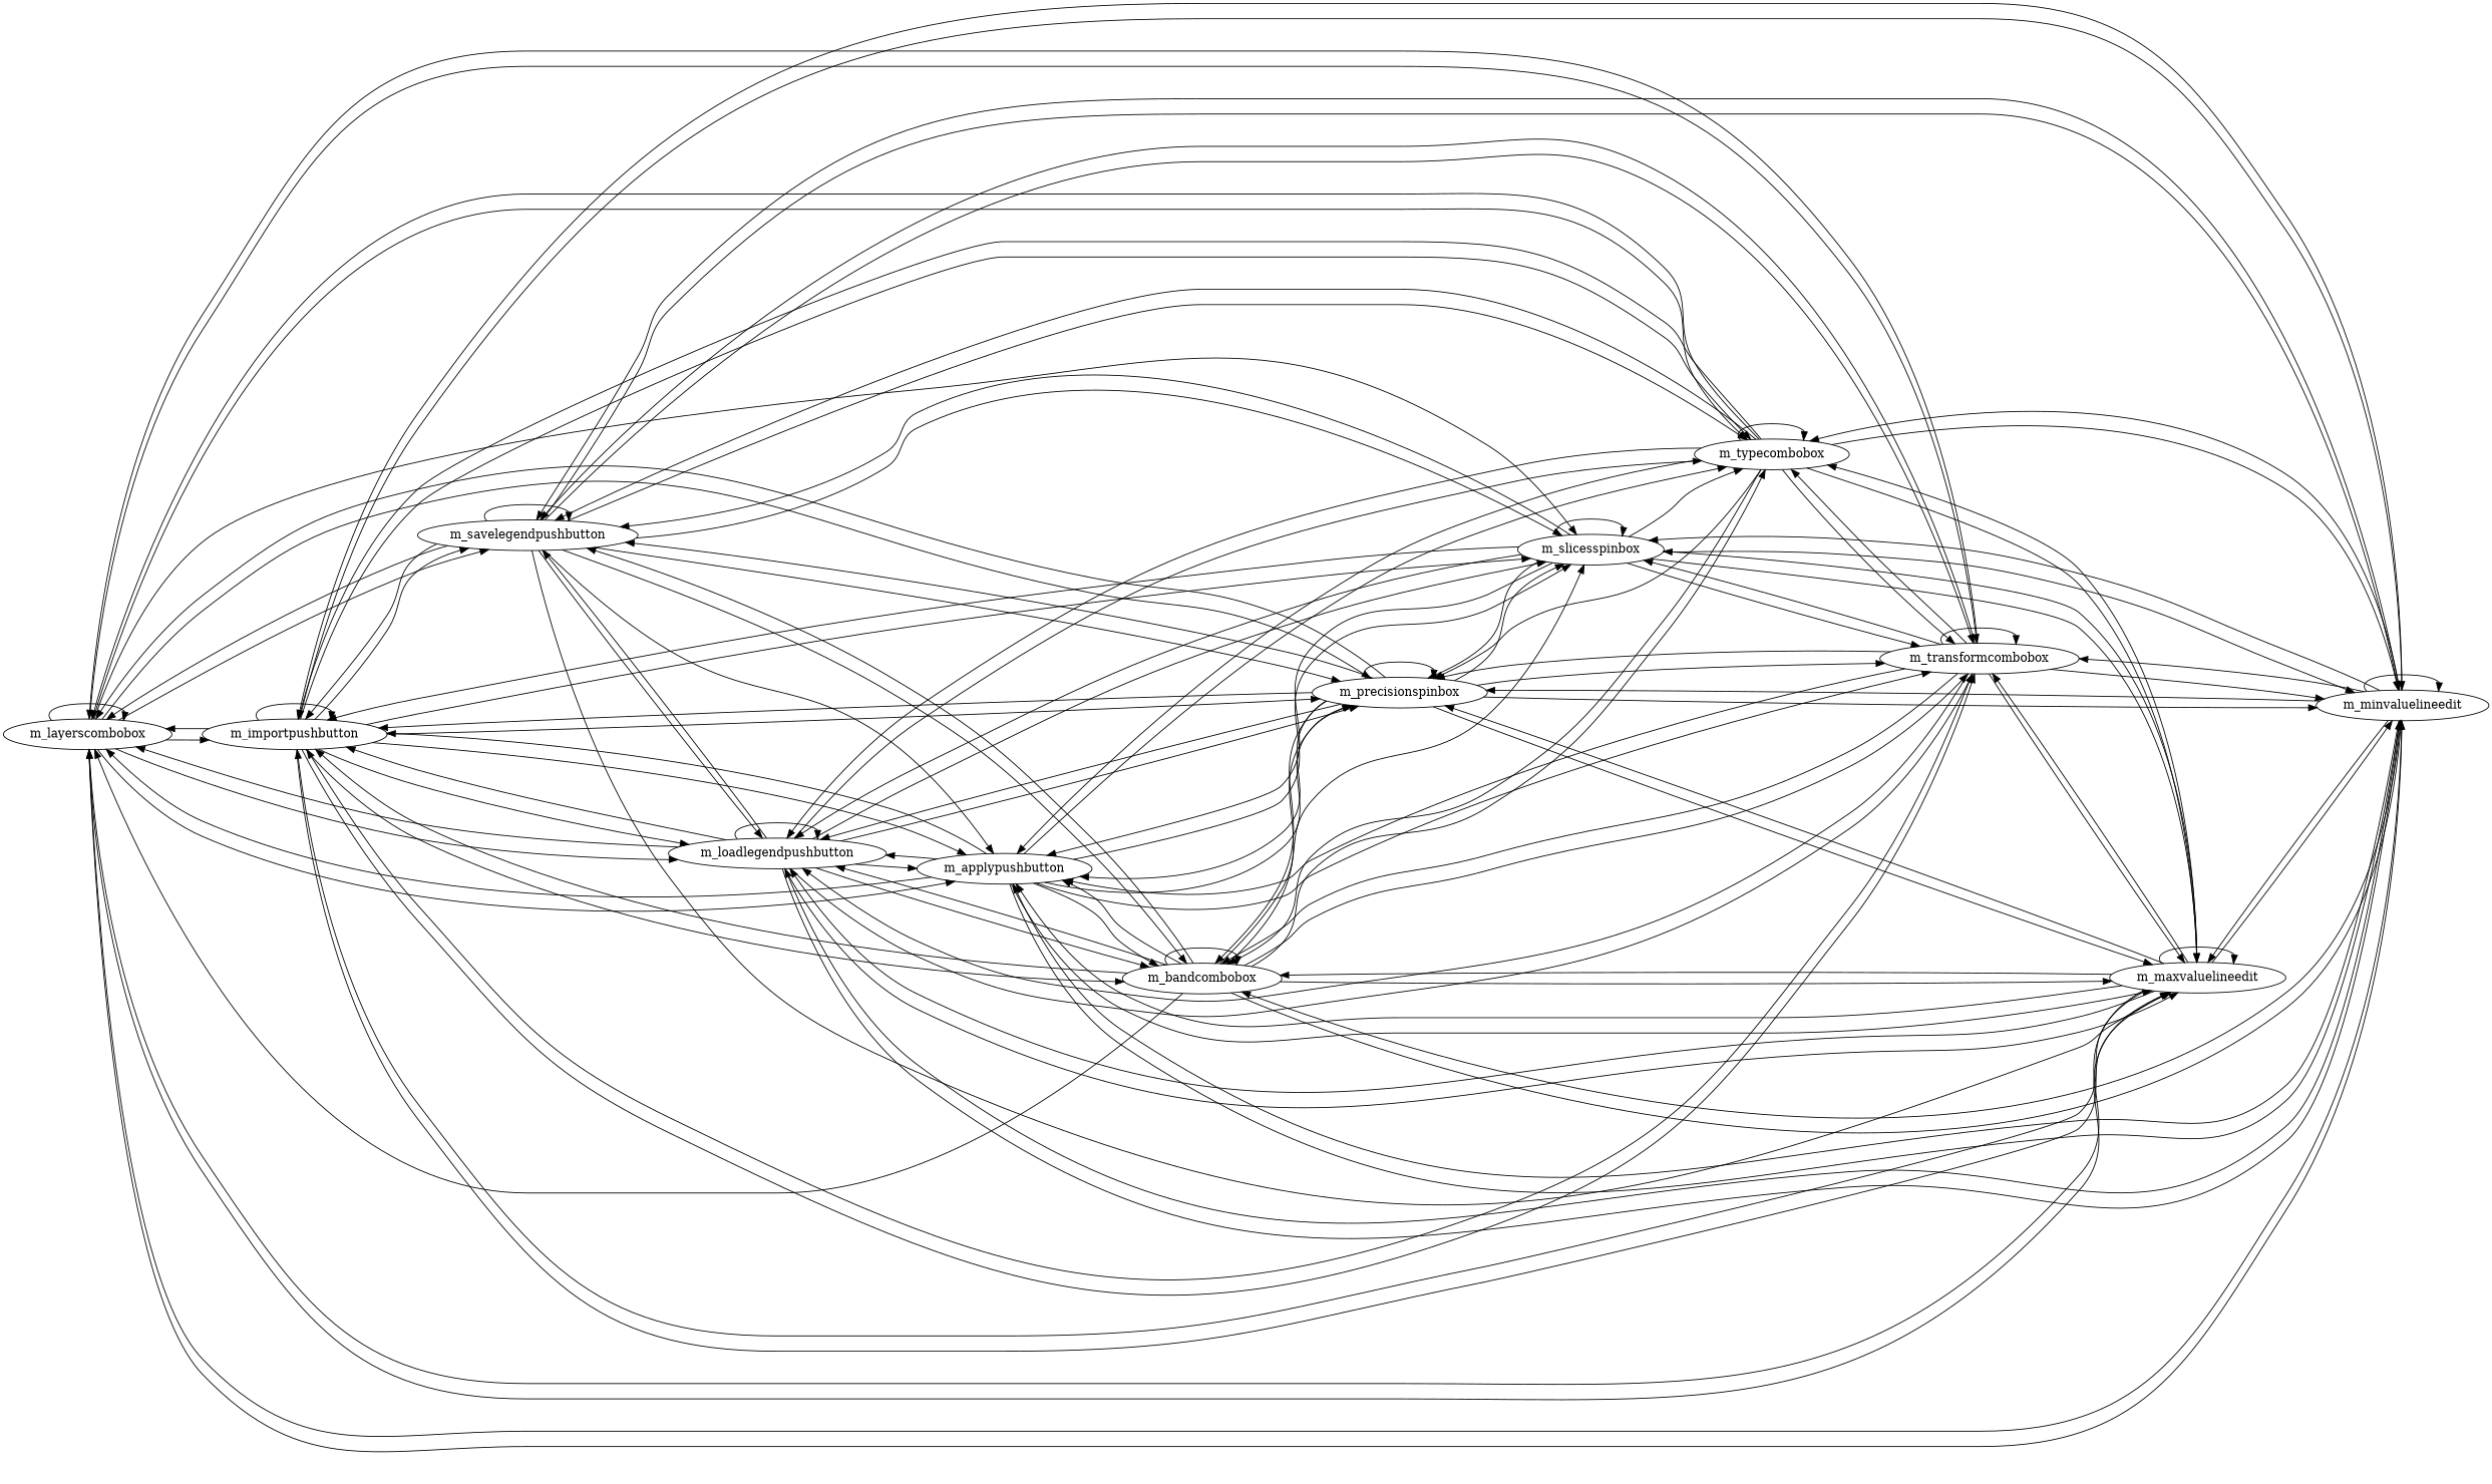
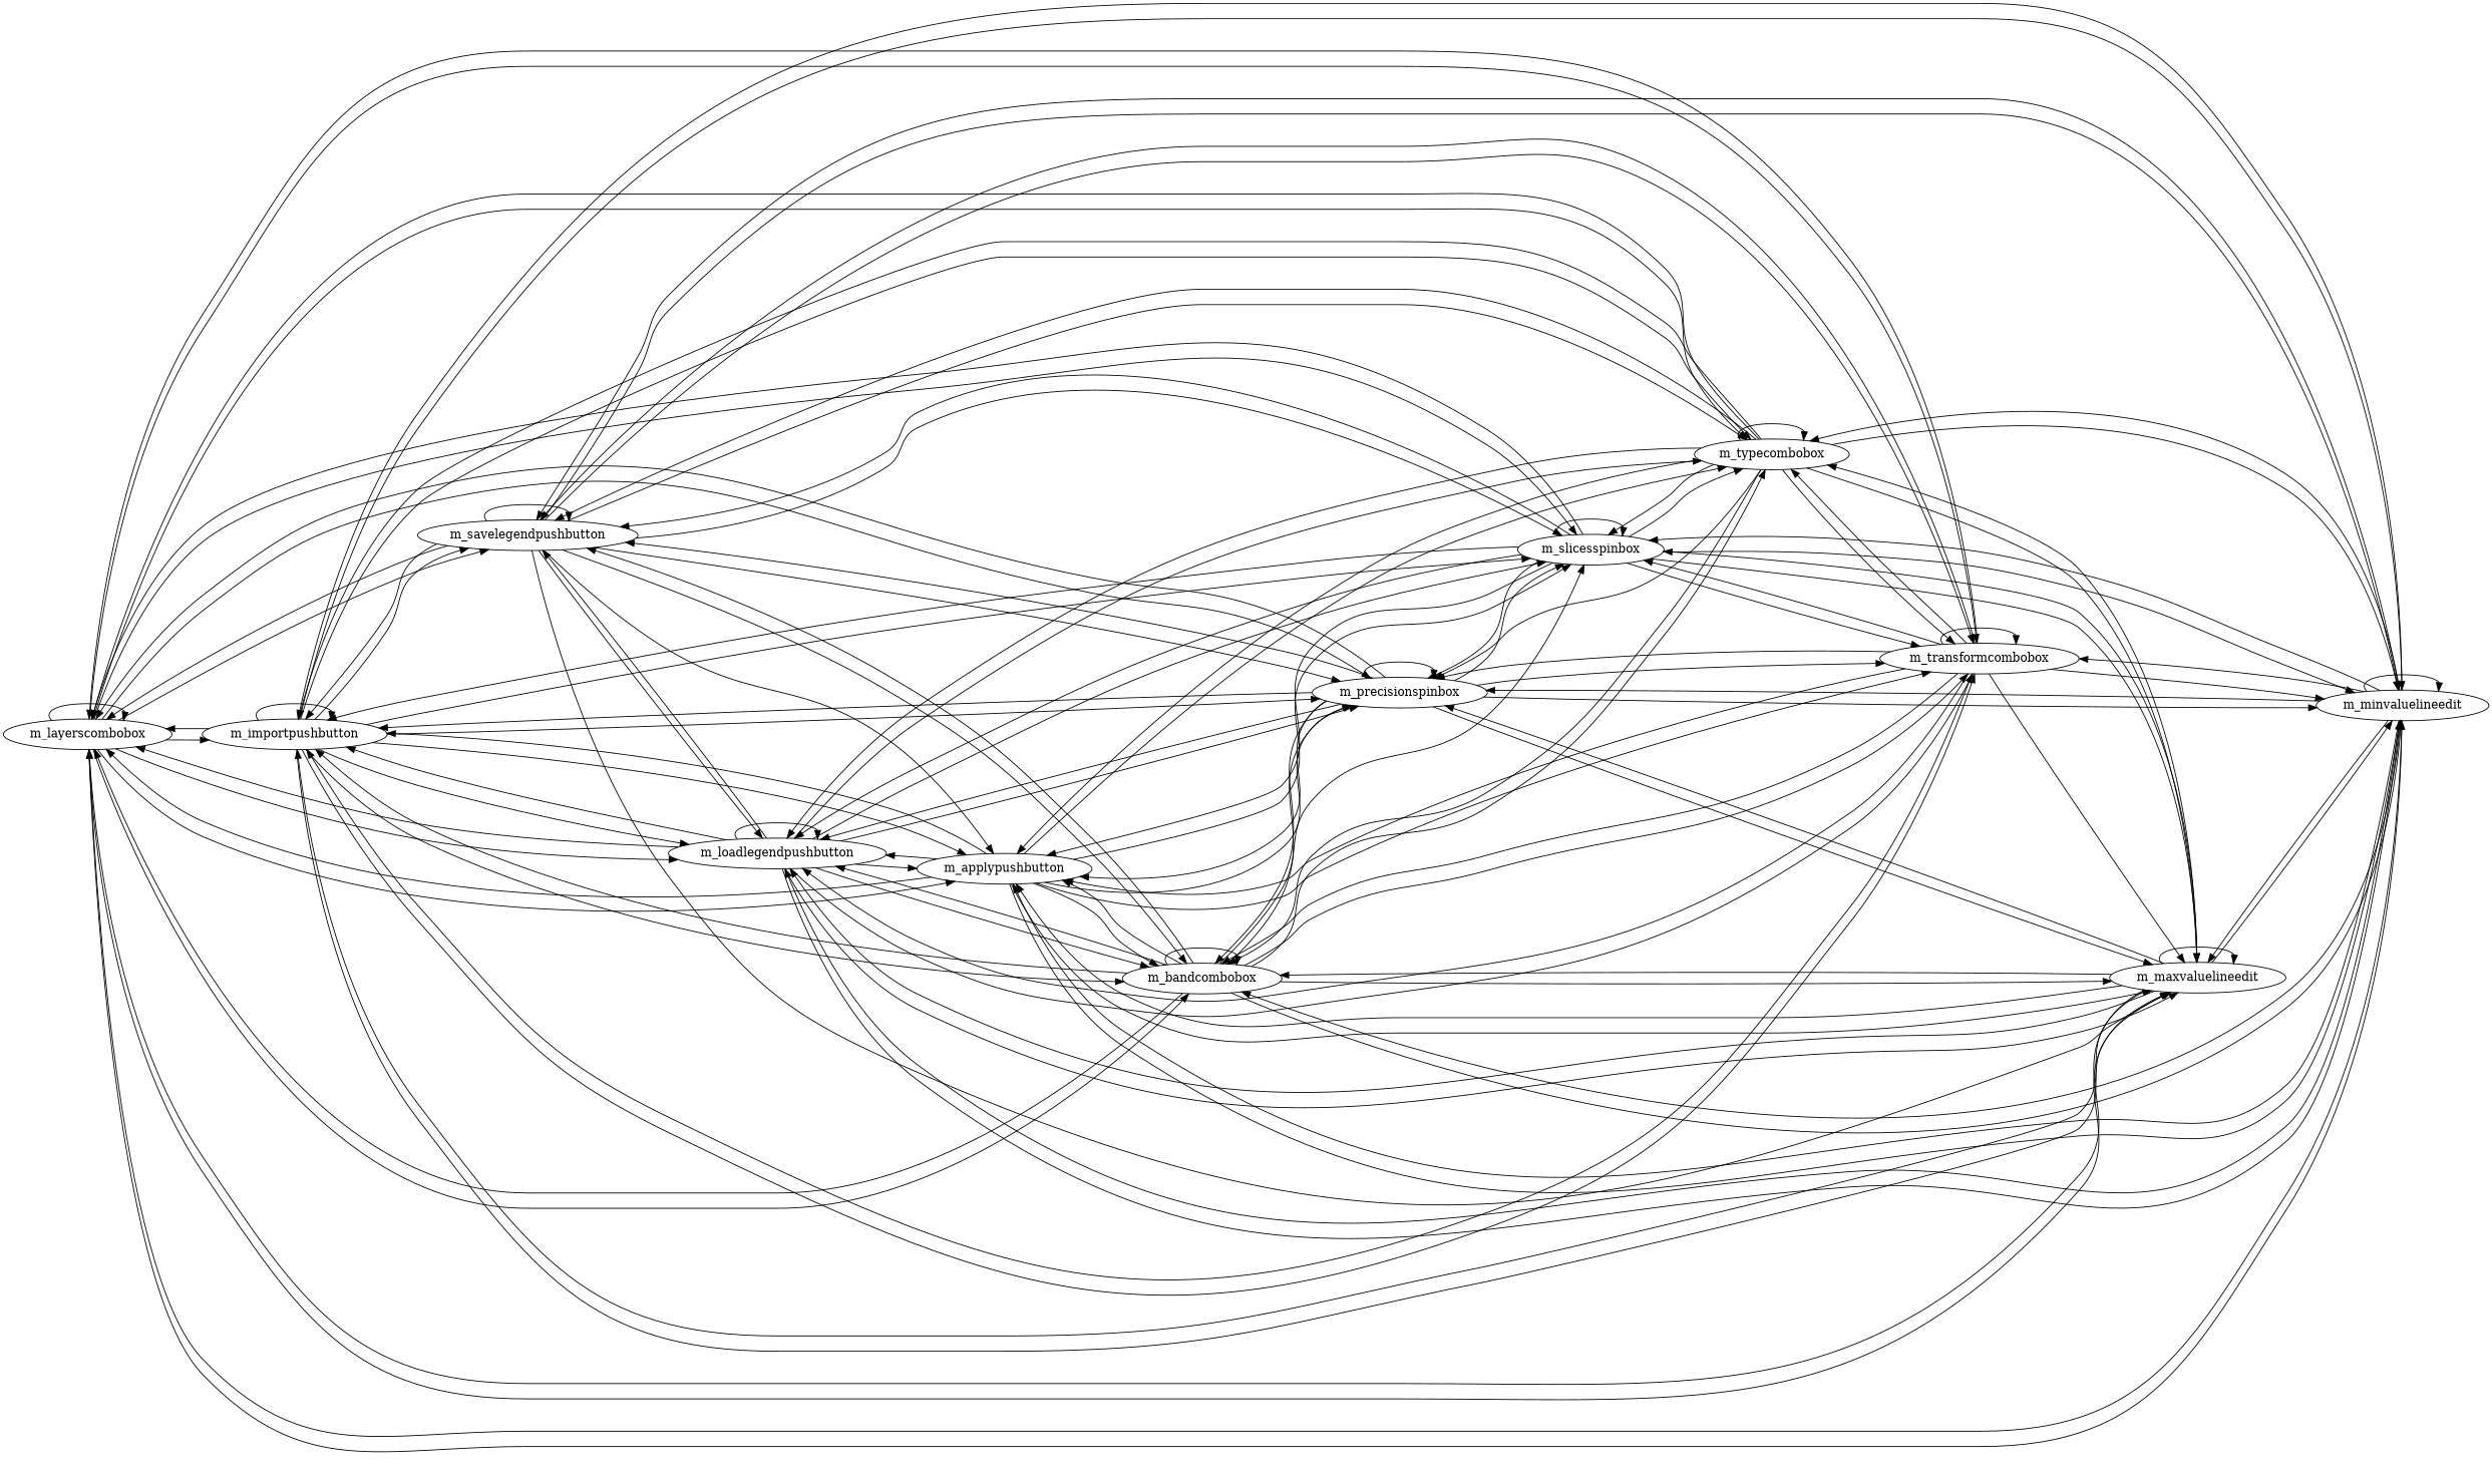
  strict digraph {
    rankdir=LR
    n1 [label=m_layerscombobox]
    n2 [label=m_importpushbutton]
    n3 [label=m_minvaluelineedit]
    n4 [label=m_maxvaluelineedit]
    n5 [label=m_transformcombobox]
    n6 [label=m_slicesspinbox]
    n7 [label=m_typecombobox]
    n8 [label=m_precisionspinbox]
    n9 [label=m_bandcombobox]
    n10 [label=m_applypushbutton]
    n11 [label=m_loadlegendpushbutton]
    n12 [label=m_savelegendpushbutton]
    n1 -> n1
    n1 -> n2
    n1 -> n3
    n1 -> n4
    n1 -> n5
    n1 -> n6
    n1 -> n7
    n1 -> n8
+   n1 -> n9
    n1 -> n10
    n1 -> n11
    n1 -> n12
    n2 -> n1
    n2 -> n2
    n2 -> n3
    n2 -> n4
    n2 -> n5
    n2 -> n6
    n2 -> n7
    n2 -> n8
    n2 -> n9
    n2 -> n10
    n2 -> n11
    n2 -> n12
    n3 -> n1
    n3 -> n2
    n3 -> n3
    n3 -> n4
    n3 -> n5
    n3 -> n6
    n3 -> n7
    n3 -> n8
    n3 -> n9
    n3 -> n10
    n3 -> n11
    n3 -> n12
    n4 -> n1
    n4 -> n2
    n4 -> n3
    n4 -> n4
-   n4 -> n5
    n4 -> n6
    n4 -> n7
    n4 -> n8
    n4 -> n9
    n4 -> n10
    n4 -> n11
    n5 -> n1
    n5 -> n2
    n5 -> n3
    n5 -> n4
    n5 -> n5
    n5 -> n6
    n5 -> n7
    n5 -> n8
    n5 -> n9
    n5 -> n10
    n5 -> n11
    n5 -> n12
+   n6 -> n1
    n6 -> n2
    n6 -> n3
    n6 -> n4
    n6 -> n5
    n6 -> n6
    n6 -> n7
    n6 -> n8
    n6 -> n10
    n6 -> n11
    n6 -> n12
    n7 -> n1
    n7 -> n2
    n7 -> n3
    n7 -> n4
    n7 -> n5
+   n7 -> n6
    n7 -> n7
    n7 -> n8
    n7 -> n9
    n7 -> n10
    n7 -> n11
    n7 -> n12
    n8 -> n1
    n8 -> n2
    n8 -> n3
    n8 -> n4
    n8 -> n5
    n8 -> n6
    n8 -> n8
    n8 -> n9
    n8 -> n10
    n8 -> n11
    n8 -> n12
    n9 -> n1
    n9 -> n2
    n9 -> n3
    n9 -> n4
    n9 -> n5
    n9 -> n6
    n9 -> n7
    n9 -> n8
    n9 -> n9
    n9 -> n10
    n9 -> n11
    n9 -> n12
    n10 -> n1
    n10 -> n2
    n10 -> n3
    n10 -> n4
    n10 -> n5
    n10 -> n6
    n10 -> n7
    n10 -> n8
    n10 -> n9
    n10 -> n11
    n11 -> n1
    n11 -> n2
    n11 -> n3
    n11 -> n4
    n11 -> n5
    n11 -> n6
    n11 -> n7
    n11 -> n8
    n11 -> n9
    n11 -> n10
    n11 -> n11
    n11 -> n12
    n12 -> n1
    n12 -> n2
    n12 -> n3
    n12 -> n4
    n12 -> n5
    n12 -> n6
    n12 -> n7
    n12 -> n8
    n12 -> n9
    n12 -> n10
    n12 -> n11
    n12 -> n12
  }
